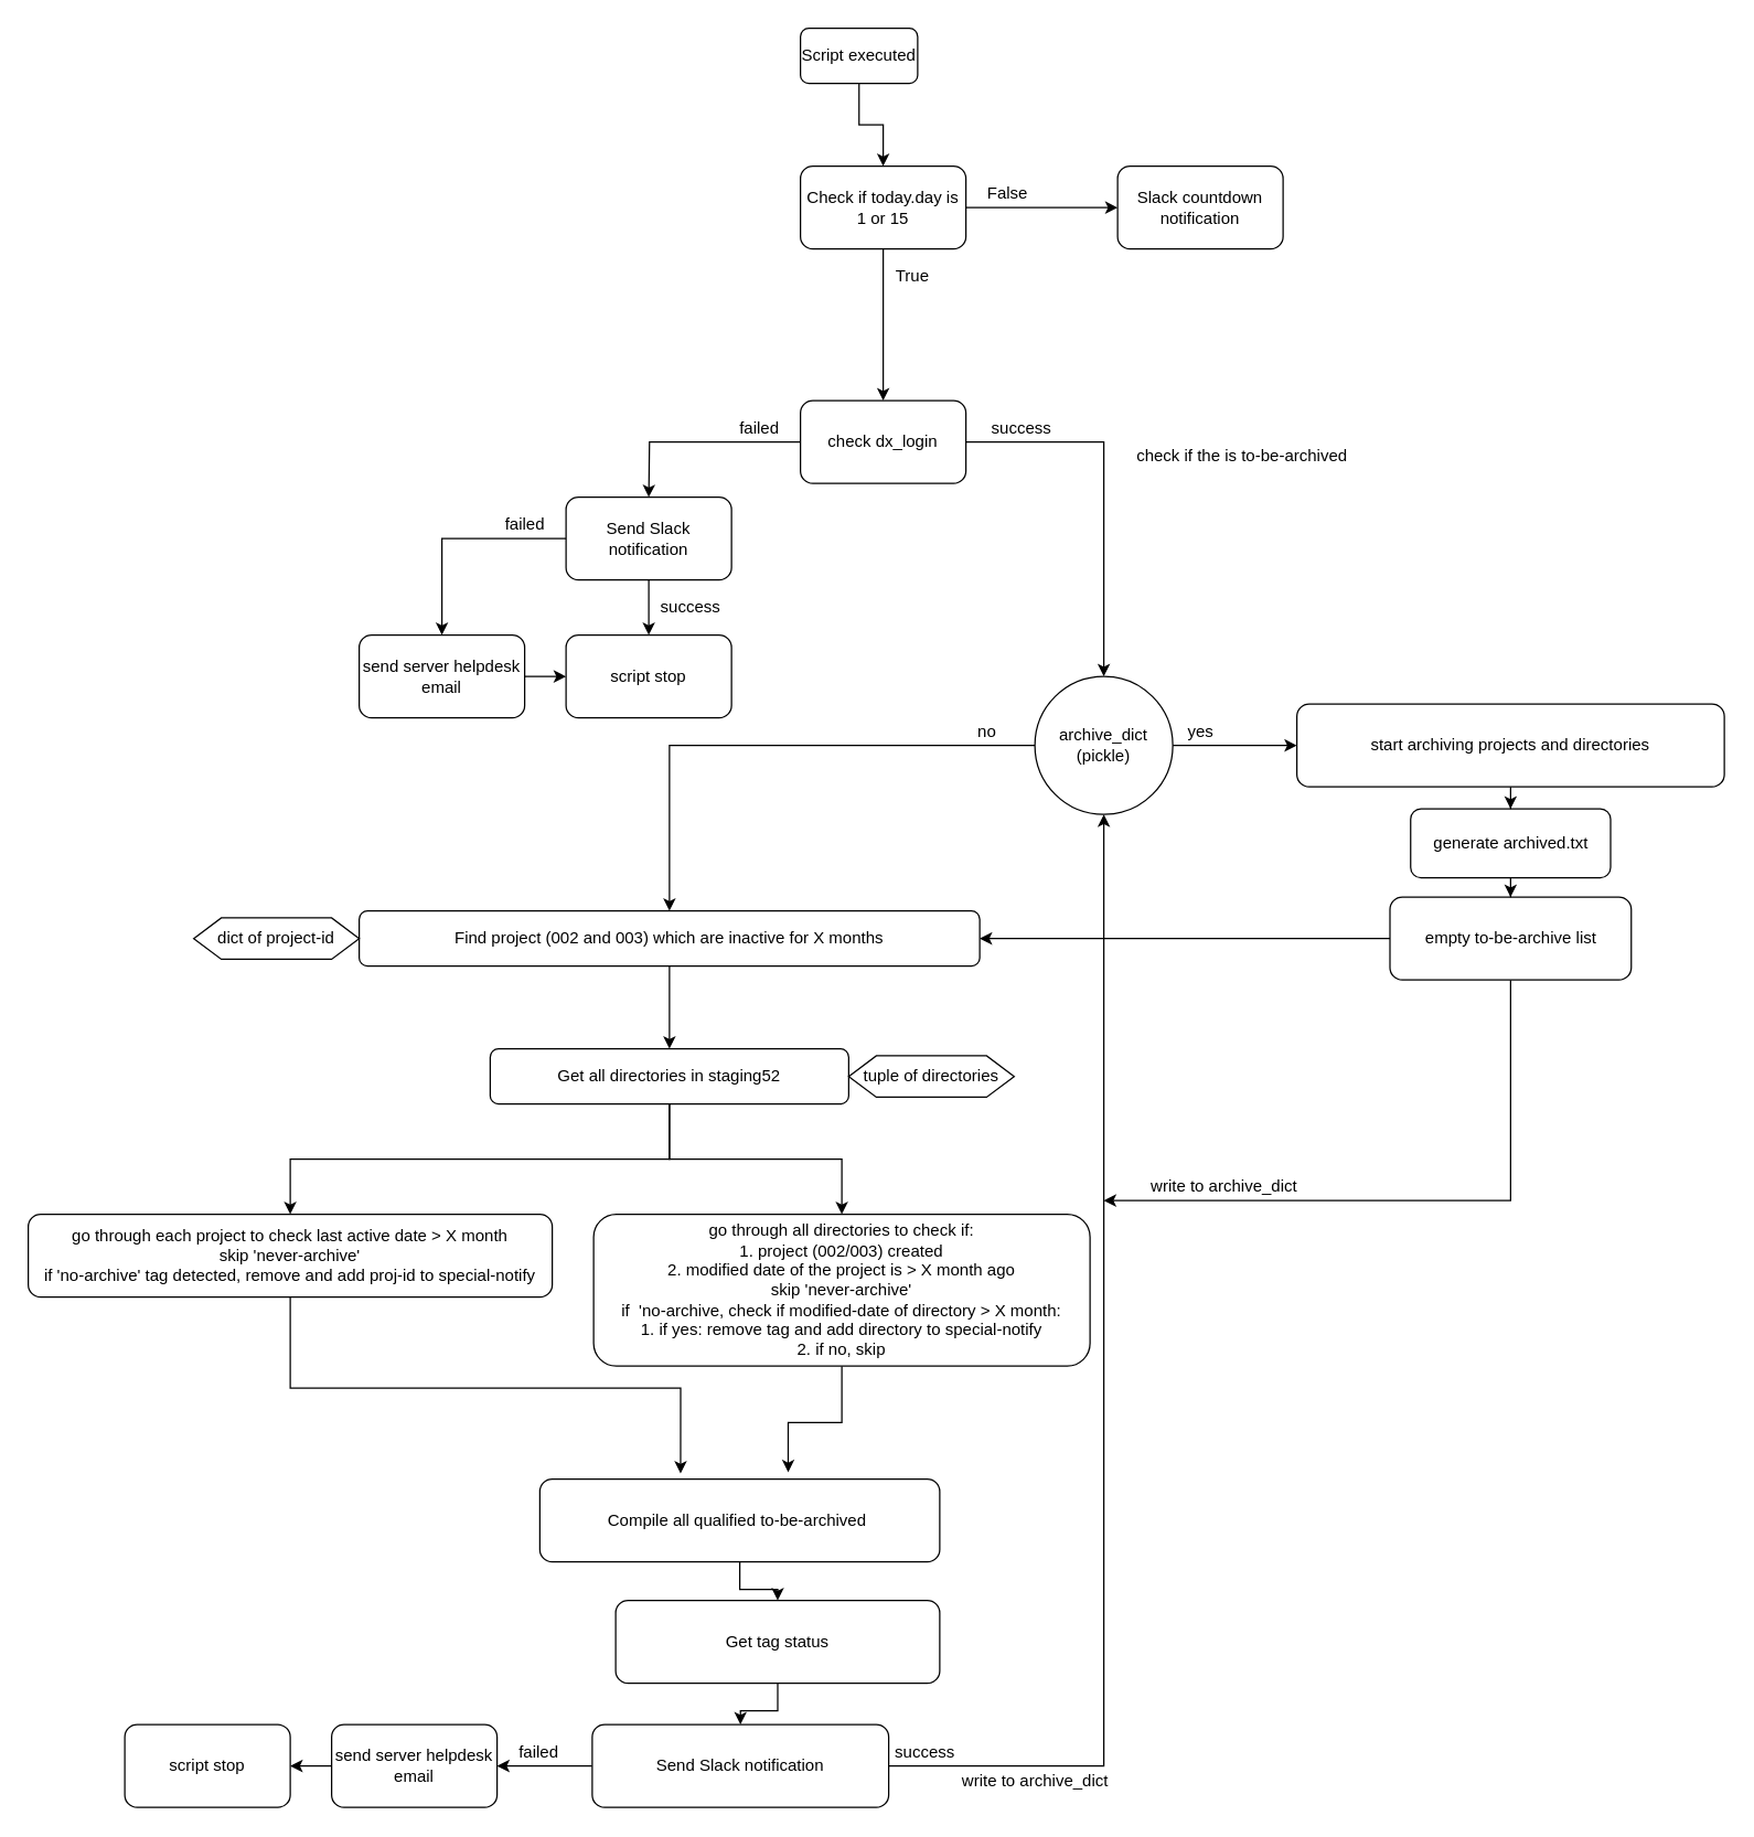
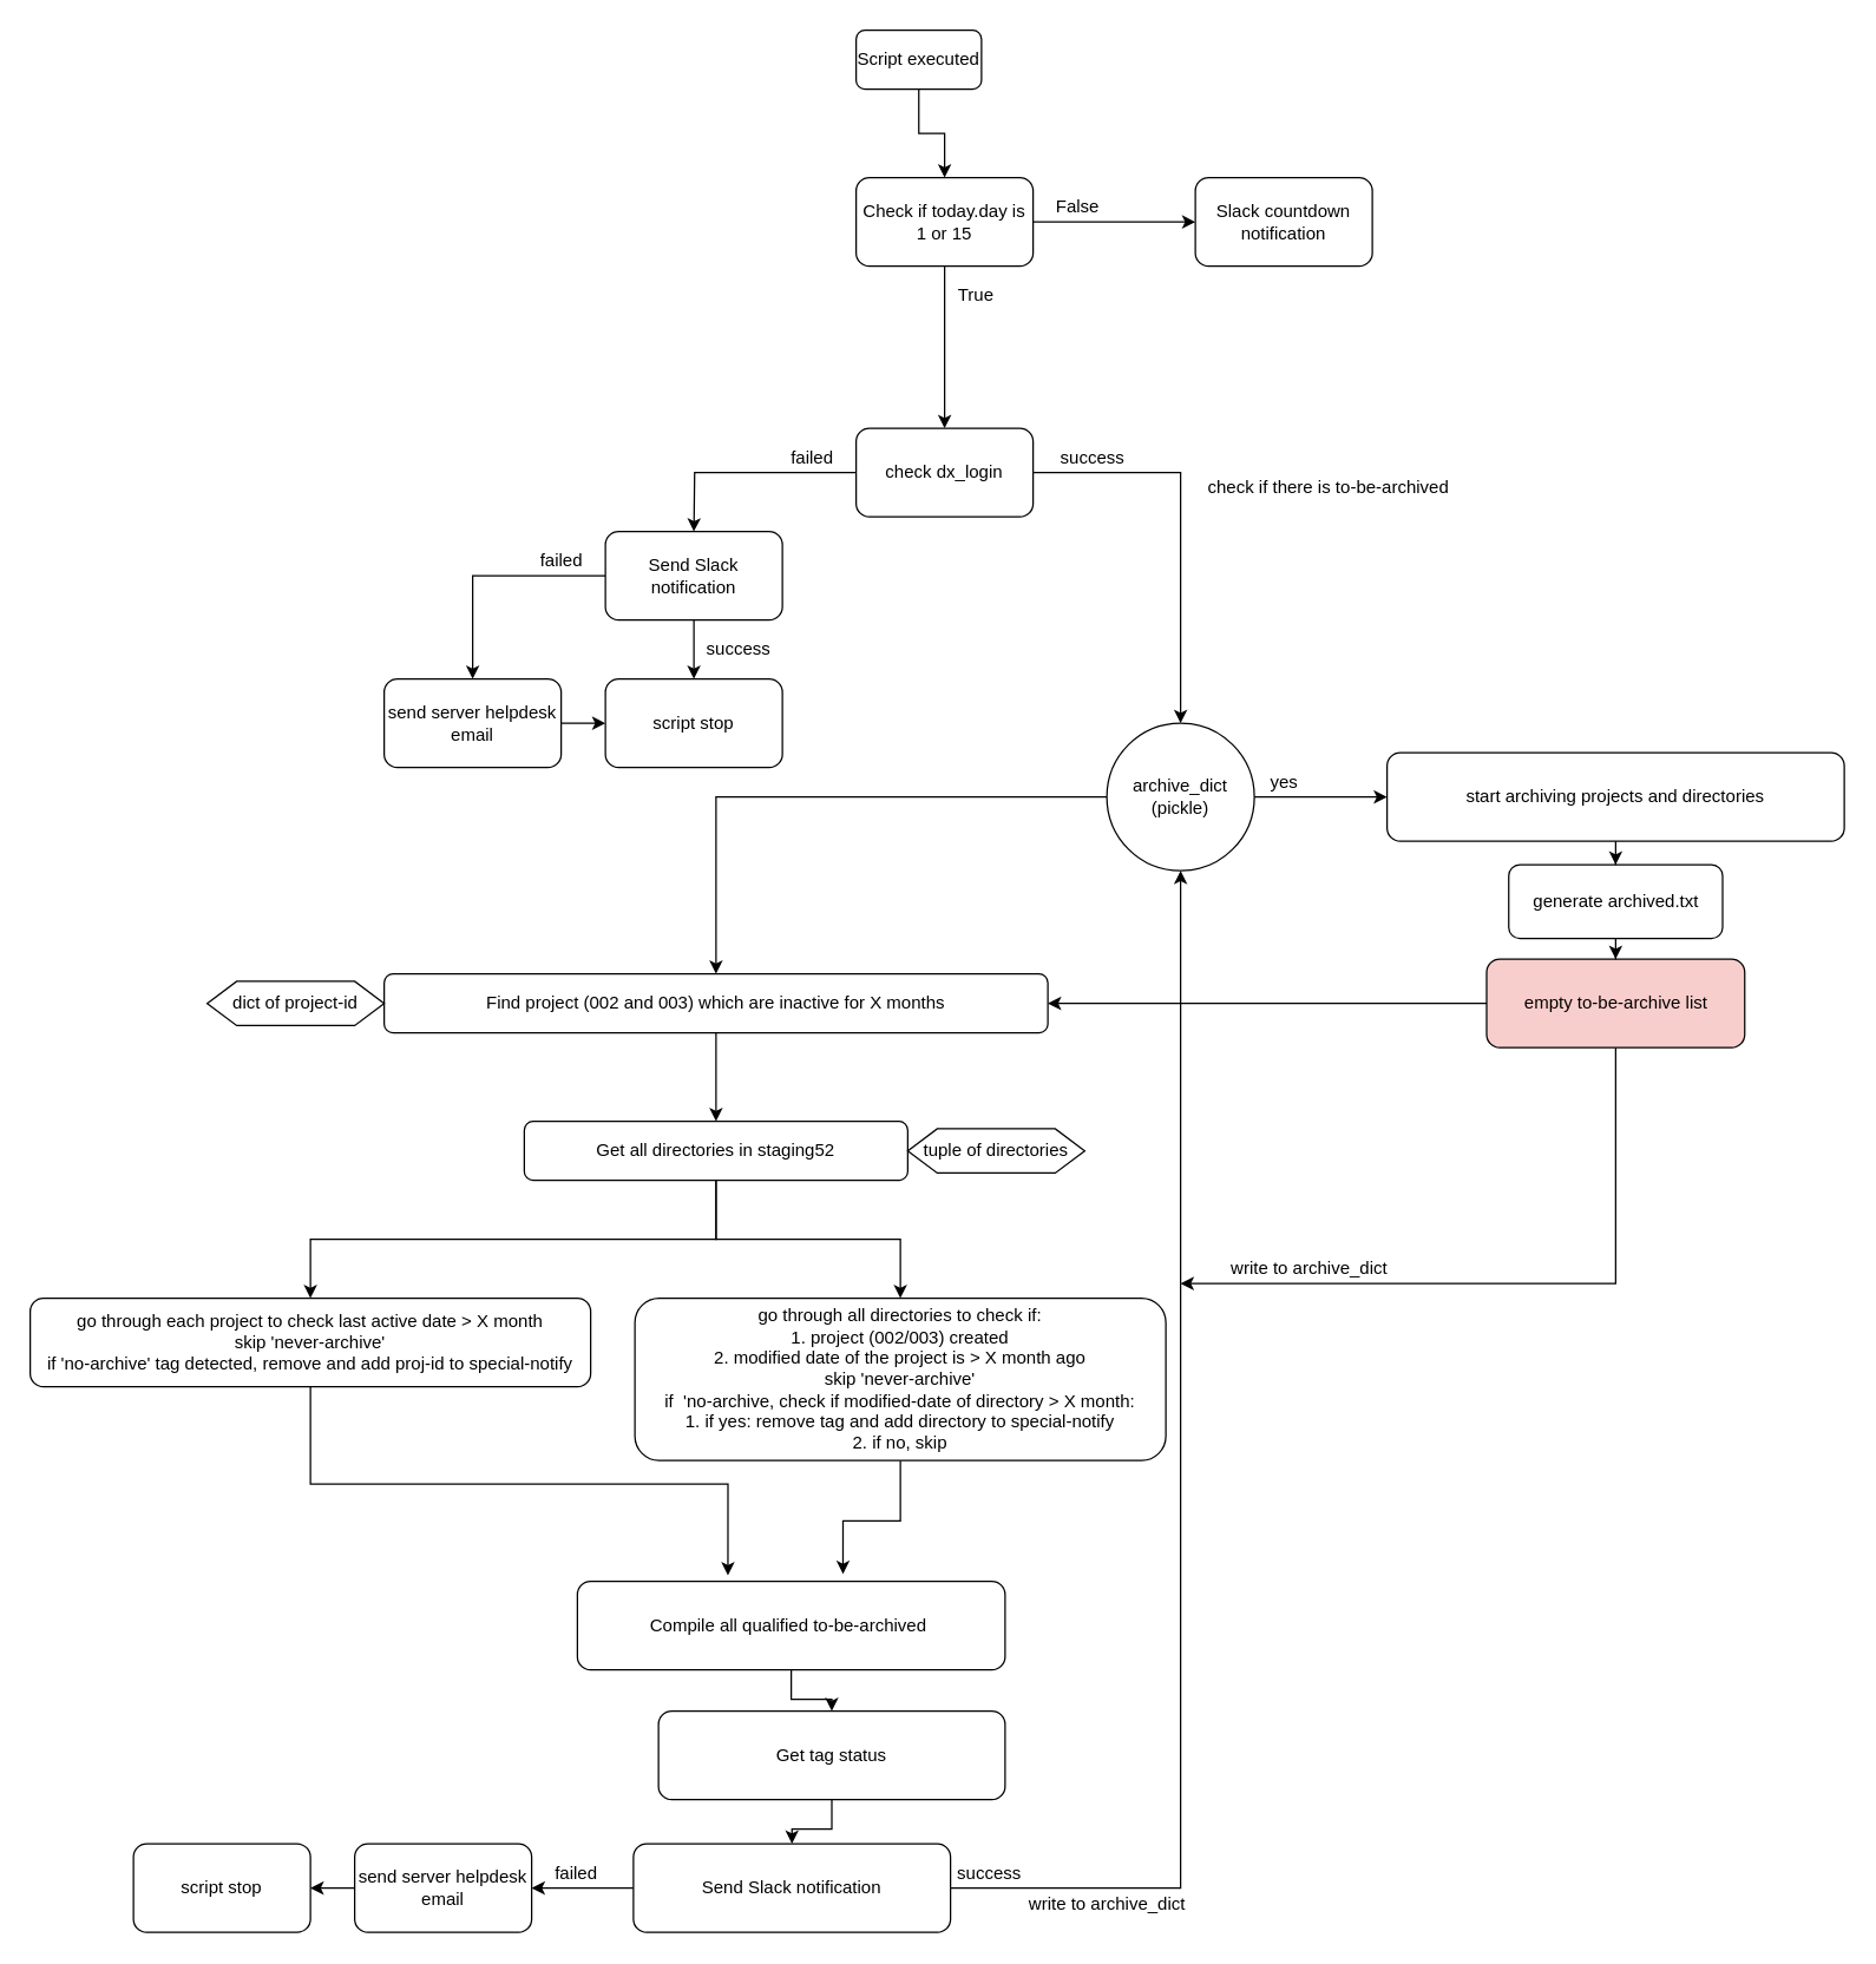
  <mxCell id="0" />
  <mxCell id="1" parent="0" />
  <mxCell id="2" value="" style="edgeStyle=orthogonalEdgeStyle;rounded=0;orthogonalLoop=1;jettySize=auto;html=1;" edge="1" parent="1" source="3" target="57"><mxGeometry relative="1" as="geometry" /></mxCell>
  <mxCell id="3" value="Script executed" style="rounded=1;whiteSpace=wrap;html=1;" parent="1" vertex="1"><mxGeometry x="580" y="20" width="85" height="40" as="geometry" /></mxCell>
  <mxCell id="4" value="" style="edgeStyle=orthogonalEdgeStyle;rounded=0;orthogonalLoop=1;jettySize=auto;html=1;" parent="1" source="5" target="9" edge="1"><mxGeometry relative="1" as="geometry" /></mxCell>
  <mxCell id="5" value="Find project (002 and 003) which are inactive for X months" style="rounded=1;whiteSpace=wrap;html=1;" parent="1" vertex="1"><mxGeometry x="260" y="660" width="450" height="40" as="geometry" /></mxCell>
  <mxCell id="6" value="dict of project-id" style="shape=hexagon;perimeter=hexagonPerimeter2;whiteSpace=wrap;html=1;fixedSize=1;" parent="1" vertex="1"><mxGeometry x="140" y="665" width="120" height="30" as="geometry" /></mxCell>
  <mxCell id="7" style="edgeStyle=orthogonalEdgeStyle;rounded=0;orthogonalLoop=1;jettySize=auto;html=1;" parent="1" source="9" target="23" edge="1"><mxGeometry relative="1" as="geometry" /></mxCell>
  <mxCell id="8" style="edgeStyle=orthogonalEdgeStyle;rounded=0;orthogonalLoop=1;jettySize=auto;html=1;exitX=0.5;exitY=1;exitDx=0;exitDy=0;entryX=0.5;entryY=0;entryDx=0;entryDy=0;" parent="1" source="9" target="12" edge="1"><mxGeometry relative="1" as="geometry" /></mxCell>
  <mxCell id="9" value="Get all directories in staging52" style="rounded=1;whiteSpace=wrap;html=1;" parent="1" vertex="1"><mxGeometry x="355" y="760" width="260" height="40" as="geometry" /></mxCell>
  <mxCell id="10" value="tuple of directories" style="shape=hexagon;perimeter=hexagonPerimeter2;whiteSpace=wrap;html=1;fixedSize=1;" parent="1" vertex="1"><mxGeometry x="615" y="765" width="120" height="30" as="geometry" /></mxCell>
  <mxCell id="11" style="edgeStyle=orthogonalEdgeStyle;rounded=0;orthogonalLoop=1;jettySize=auto;html=1;entryX=0.352;entryY=-0.067;entryDx=0;entryDy=0;entryPerimeter=0;" parent="1" source="12" target="25" edge="1"><mxGeometry relative="1" as="geometry" /></mxCell>
  <mxCell id="12" value="go through each project to check last active date &amp;gt; X month&lt;br&gt;skip 'never-archive'&lt;br&gt;if 'no-archive' tag detected, remove and add proj-id to special-notify" style="rounded=1;whiteSpace=wrap;html=1;" parent="1" vertex="1"><mxGeometry x="20" y="880" width="380" height="60" as="geometry" /></mxCell>
  <mxCell id="13" style="edgeStyle=orthogonalEdgeStyle;rounded=0;orthogonalLoop=1;jettySize=auto;html=1;entryX=0.5;entryY=0;entryDx=0;entryDy=0;" parent="1" source="15" target="5" edge="1"><mxGeometry relative="1" as="geometry" /></mxCell>
  <mxCell id="14" style="edgeStyle=orthogonalEdgeStyle;rounded=0;orthogonalLoop=1;jettySize=auto;html=1;" parent="1" source="15" target="19" edge="1"><mxGeometry relative="1" as="geometry" /></mxCell>
  <mxCell id="15" value="archive_dict&lt;br&gt;(pickle)" style="ellipse;whiteSpace=wrap;html=1;aspect=fixed;" parent="1" vertex="1"><mxGeometry x="750" y="490" width="100" height="100" as="geometry" /></mxCell>
- <mxCell id="16" value="check if the is to-be-archived" style="text;html=1;align=center;verticalAlign=middle;resizable=0;points=[];autosize=1;strokeColor=none;fillColor=none;" parent="1" vertex="1"><mxGeometry x="810" y="320" width="180" height="20" as="geometry" /></mxCell>
- <mxCell id="17" value="no" style="text;html=1;align=center;verticalAlign=middle;resizable=0;points=[];autosize=1;strokeColor=none;fillColor=none;" parent="1" vertex="1"><mxGeometry x="700" y="520" width="30" height="20" as="geometry" /></mxCell>
+ <mxCell id="16" value="check if there is to-be-archived" style="text;html=1;align=center;verticalAlign=middle;resizable=0;points=[];autosize=1;strokeColor=none;fillColor=none;" parent="1" vertex="1"><mxGeometry x="810" y="320" width="180" height="20" as="geometry" /></mxCell>
  <mxCell id="18" style="edgeStyle=orthogonalEdgeStyle;rounded=0;orthogonalLoop=1;jettySize=auto;html=1;" parent="1" source="19" target="21" edge="1"><mxGeometry relative="1" as="geometry" /></mxCell>
  <mxCell id="19" value="start archiving projects and directories" style="rounded=1;whiteSpace=wrap;html=1;" parent="1" vertex="1"><mxGeometry x="940" y="510" width="310" height="60" as="geometry" /></mxCell>
  <mxCell id="20" value="" style="edgeStyle=orthogonalEdgeStyle;rounded=0;orthogonalLoop=1;jettySize=auto;html=1;" parent="1" source="21" target="51" edge="1"><mxGeometry relative="1" as="geometry" /></mxCell>
  <mxCell id="21" value="generate archived.txt" style="rounded=1;whiteSpace=wrap;html=1;" parent="1" vertex="1"><mxGeometry x="1022.5" y="586" width="145" height="50" as="geometry" /></mxCell>
  <mxCell id="22" style="edgeStyle=orthogonalEdgeStyle;rounded=0;orthogonalLoop=1;jettySize=auto;html=1;entryX=0.621;entryY=-0.083;entryDx=0;entryDy=0;entryPerimeter=0;" parent="1" source="23" target="25" edge="1"><mxGeometry relative="1" as="geometry" /></mxCell>
  <mxCell id="23" value="go through all directories to check if:&lt;br&gt;1. project (002/003) created&lt;br&gt;2. modified date of the project is &amp;gt; X month ago&lt;br&gt;skip 'never-archive'&lt;br&gt;if&amp;nbsp; 'no-archive, check if modified-date of directory &amp;gt; X month:&lt;br&gt;1. if yes: remove tag and add directory to special-notify&lt;br&gt;2. if no, skip" style="rounded=1;whiteSpace=wrap;html=1;" parent="1" vertex="1"><mxGeometry x="430" y="880" width="360" height="110" as="geometry" /></mxCell>
  <mxCell id="24" value="" style="edgeStyle=orthogonalEdgeStyle;rounded=0;orthogonalLoop=1;jettySize=auto;html=1;" parent="1" source="25" target="54" edge="1"><mxGeometry relative="1" as="geometry" /></mxCell>
  <mxCell id="25" value="Compile all qualified to-be-archived&amp;nbsp;" style="rounded=1;whiteSpace=wrap;html=1;" parent="1" vertex="1"><mxGeometry x="391" y="1072" width="290" height="60" as="geometry" /></mxCell>
  <mxCell id="26" value="" style="edgeStyle=orthogonalEdgeStyle;rounded=0;orthogonalLoop=1;jettySize=auto;html=1;" parent="1" source="28" target="32" edge="1"><mxGeometry relative="1" as="geometry" /></mxCell>
  <mxCell id="27" style="edgeStyle=orthogonalEdgeStyle;rounded=0;orthogonalLoop=1;jettySize=auto;html=1;entryX=0.5;entryY=1;entryDx=0;entryDy=0;" parent="1" source="28" target="15" edge="1"><mxGeometry relative="1" as="geometry"><mxPoint x="800" y="770" as="targetPoint" /></mxGeometry></mxCell>
  <mxCell id="28" value="Send Slack notification" style="rounded=1;whiteSpace=wrap;html=1;" parent="1" vertex="1"><mxGeometry x="429" y="1250" width="215" height="60" as="geometry" /></mxCell>
  <mxCell id="29" value="write to archive_dict" style="text;html=1;align=center;verticalAlign=middle;resizable=0;points=[];autosize=1;strokeColor=none;fillColor=none;" parent="1" vertex="1"><mxGeometry x="690" y="1281" width="120" height="20" as="geometry" /></mxCell>
  <mxCell id="30" value="failed" style="text;html=1;align=center;verticalAlign=middle;resizable=0;points=[];autosize=1;strokeColor=none;fillColor=none;" parent="1" vertex="1"><mxGeometry x="370" y="1260" width="40" height="20" as="geometry" /></mxCell>
  <mxCell id="31" value="" style="edgeStyle=orthogonalEdgeStyle;rounded=0;orthogonalLoop=1;jettySize=auto;html=1;" parent="1" source="32" target="34" edge="1"><mxGeometry relative="1" as="geometry" /></mxCell>
  <mxCell id="32" value="send server helpdesk email" style="rounded=1;whiteSpace=wrap;html=1;" parent="1" vertex="1"><mxGeometry x="240" y="1250" width="120" height="60" as="geometry" /></mxCell>
  <mxCell id="33" value="yes" style="text;html=1;align=center;verticalAlign=middle;resizable=0;points=[];autosize=1;strokeColor=none;fillColor=none;" parent="1" vertex="1"><mxGeometry x="855" y="520" width="30" height="20" as="geometry" /></mxCell>
  <mxCell id="34" value="script stop" style="rounded=1;whiteSpace=wrap;html=1;" parent="1" vertex="1"><mxGeometry x="90" y="1250" width="120" height="60" as="geometry" /></mxCell>
  <mxCell id="35" style="edgeStyle=orthogonalEdgeStyle;rounded=0;orthogonalLoop=1;jettySize=auto;html=1;entryX=0.5;entryY=0;entryDx=0;entryDy=0;" parent="1" source="37" target="15" edge="1"><mxGeometry relative="1" as="geometry" /></mxCell>
  <mxCell id="36" style="edgeStyle=orthogonalEdgeStyle;rounded=0;orthogonalLoop=1;jettySize=auto;html=1;" parent="1" source="37" edge="1"><mxGeometry relative="1" as="geometry"><mxPoint x="470" y="360" as="targetPoint" /></mxGeometry></mxCell>
  <mxCell id="37" value="check dx_login" style="rounded=1;whiteSpace=wrap;html=1;" parent="1" vertex="1"><mxGeometry x="580" y="290" width="120" height="60" as="geometry" /></mxCell>
  <mxCell id="38" value="success" style="text;html=1;align=center;verticalAlign=middle;resizable=0;points=[];autosize=1;strokeColor=none;fillColor=none;" parent="1" vertex="1"><mxGeometry x="710" y="300" width="60" height="20" as="geometry" /></mxCell>
  <mxCell id="39" value="failed" style="text;html=1;align=center;verticalAlign=middle;resizable=0;points=[];autosize=1;strokeColor=none;fillColor=none;" parent="1" vertex="1"><mxGeometry x="530" y="300" width="40" height="20" as="geometry" /></mxCell>
  <mxCell id="40" style="edgeStyle=orthogonalEdgeStyle;rounded=0;orthogonalLoop=1;jettySize=auto;html=1;" parent="1" source="42" target="43" edge="1"><mxGeometry relative="1" as="geometry"><mxPoint x="560" y="440" as="targetPoint" /></mxGeometry></mxCell>
  <mxCell id="41" style="edgeStyle=orthogonalEdgeStyle;rounded=0;orthogonalLoop=1;jettySize=auto;html=1;entryX=0.5;entryY=0;entryDx=0;entryDy=0;" parent="1" source="42" target="46" edge="1"><mxGeometry relative="1" as="geometry"><mxPoint x="310" y="390" as="targetPoint" /></mxGeometry></mxCell>
  <mxCell id="42" value="Send Slack notification" style="rounded=1;whiteSpace=wrap;html=1;" parent="1" vertex="1"><mxGeometry x="410" y="360" width="120" height="60" as="geometry" /></mxCell>
  <mxCell id="43" value="script stop" style="rounded=1;whiteSpace=wrap;html=1;" parent="1" vertex="1"><mxGeometry x="410" y="460" width="120" height="60" as="geometry" /></mxCell>
  <mxCell id="44" value="failed" style="text;html=1;align=center;verticalAlign=middle;resizable=0;points=[];autosize=1;strokeColor=none;fillColor=none;" parent="1" vertex="1"><mxGeometry x="360" y="370" width="40" height="20" as="geometry" /></mxCell>
  <mxCell id="45" style="edgeStyle=orthogonalEdgeStyle;rounded=0;orthogonalLoop=1;jettySize=auto;html=1;entryX=0;entryY=0.5;entryDx=0;entryDy=0;" parent="1" source="46" target="43" edge="1"><mxGeometry relative="1" as="geometry" /></mxCell>
  <mxCell id="46" value="send server helpdesk email" style="rounded=1;whiteSpace=wrap;html=1;" parent="1" vertex="1"><mxGeometry x="260" y="460" width="120" height="60" as="geometry" /></mxCell>
  <mxCell id="47" value="success" style="text;html=1;align=center;verticalAlign=middle;resizable=0;points=[];autosize=1;strokeColor=none;fillColor=none;" parent="1" vertex="1"><mxGeometry x="470" y="430" width="60" height="20" as="geometry" /></mxCell>
  <mxCell id="48" value="success" style="text;html=1;align=center;verticalAlign=middle;resizable=0;points=[];autosize=1;strokeColor=none;fillColor=none;" parent="1" vertex="1"><mxGeometry x="640" y="1260" width="60" height="20" as="geometry" /></mxCell>
  <mxCell id="49" style="edgeStyle=orthogonalEdgeStyle;rounded=0;orthogonalLoop=1;jettySize=auto;html=1;entryX=1;entryY=0.5;entryDx=0;entryDy=0;" parent="1" source="51" target="5" edge="1"><mxGeometry relative="1" as="geometry"><mxPoint x="800" y="740" as="targetPoint" /></mxGeometry></mxCell>
  <mxCell id="50" style="edgeStyle=orthogonalEdgeStyle;rounded=0;orthogonalLoop=1;jettySize=auto;html=1;" parent="1" source="51" edge="1"><mxGeometry relative="1" as="geometry"><mxPoint x="800" y="870" as="targetPoint" /><Array as="points"><mxPoint x="1095" y="870" /></Array></mxGeometry></mxCell>
- <mxCell id="51" value="empty to-be-archive list" style="rounded=1;whiteSpace=wrap;html=1;" parent="1" vertex="1"><mxGeometry x="1007.5" y="650" width="175" height="60" as="geometry" /></mxCell>
+ <mxCell id="51" value="empty to-be-archive list" style="rounded=1;whiteSpace=wrap;html=1;fillColor=#f8cecc;" parent="1" vertex="1"><mxGeometry x="1007.5" y="650" width="175" height="60" as="geometry" /></mxCell>
  <mxCell id="52" value="write to archive_dict" style="text;html=1;align=center;verticalAlign=middle;resizable=0;points=[];autosize=1;strokeColor=none;fillColor=none;" parent="1" vertex="1"><mxGeometry x="827" y="850" width="120" height="20" as="geometry" /></mxCell>
  <mxCell id="53" value="" style="edgeStyle=orthogonalEdgeStyle;rounded=0;orthogonalLoop=1;jettySize=auto;html=1;" edge="1" parent="1" source="54" target="28"><mxGeometry relative="1" as="geometry" /></mxCell>
  <mxCell id="54" value="Get tag status" style="rounded=1;whiteSpace=wrap;html=1;" parent="1" vertex="1"><mxGeometry x="446" y="1160" width="235" height="60" as="geometry" /></mxCell>
  <mxCell id="55" value="" style="edgeStyle=orthogonalEdgeStyle;rounded=0;orthogonalLoop=1;jettySize=auto;html=1;" edge="1" parent="1" source="57" target="37"><mxGeometry relative="1" as="geometry" /></mxCell>
  <mxCell id="56" value="" style="edgeStyle=orthogonalEdgeStyle;rounded=0;orthogonalLoop=1;jettySize=auto;html=1;" edge="1" parent="1" source="57" target="58"><mxGeometry relative="1" as="geometry" /></mxCell>
  <mxCell id="57" value="Check if today.day is 1 or 15" style="rounded=1;whiteSpace=wrap;html=1;" vertex="1" parent="1"><mxGeometry x="580" y="120" width="120" height="60" as="geometry" /></mxCell>
  <mxCell id="58" value="Slack countdown notification" style="rounded=1;whiteSpace=wrap;html=1;" vertex="1" parent="1"><mxGeometry x="810" y="120" width="120" height="60" as="geometry" /></mxCell>
  <mxCell id="59" value="False" style="text;html=1;align=center;verticalAlign=middle;resizable=0;points=[];autosize=1;strokeColor=none;fillColor=none;" vertex="1" parent="1"><mxGeometry x="710" y="130" width="40" height="20" as="geometry" /></mxCell>
  <mxCell id="60" value="True" style="text;html=1;align=center;verticalAlign=middle;resizable=0;points=[];autosize=1;strokeColor=none;fillColor=none;" vertex="1" parent="1"><mxGeometry x="641" y="190" width="40" height="20" as="geometry" /></mxCell>
